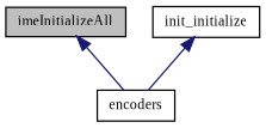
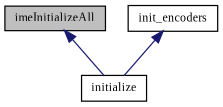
  digraph {
    fontname="Liberation Serif"
    rankdir=TB
    node [color=black fillcolor=white fontname="Liberation Serif" fontsize=10 shape=record style=filled]
    edge [color=midnightblue dir=back fontname="Liberation Serif" fontsize=10 labelfontname=Helvetica labelfontsize=10 style=solid]
    n1 [fillcolor=grey75 fontcolor=black height=0.2 label=imeInitializeAll width=0.4]
-   n2 [height=0.2 label=encoders width=0.4]
-   n3 [height=0.2 label=init_initialize width=0.4]
+   n2 [height=0.2 label=initialize width=0.4]
+   n3 [height=0.2 label=init_encoders width=0.4]
    n1 -> n2
    n3 -> n2
  }
